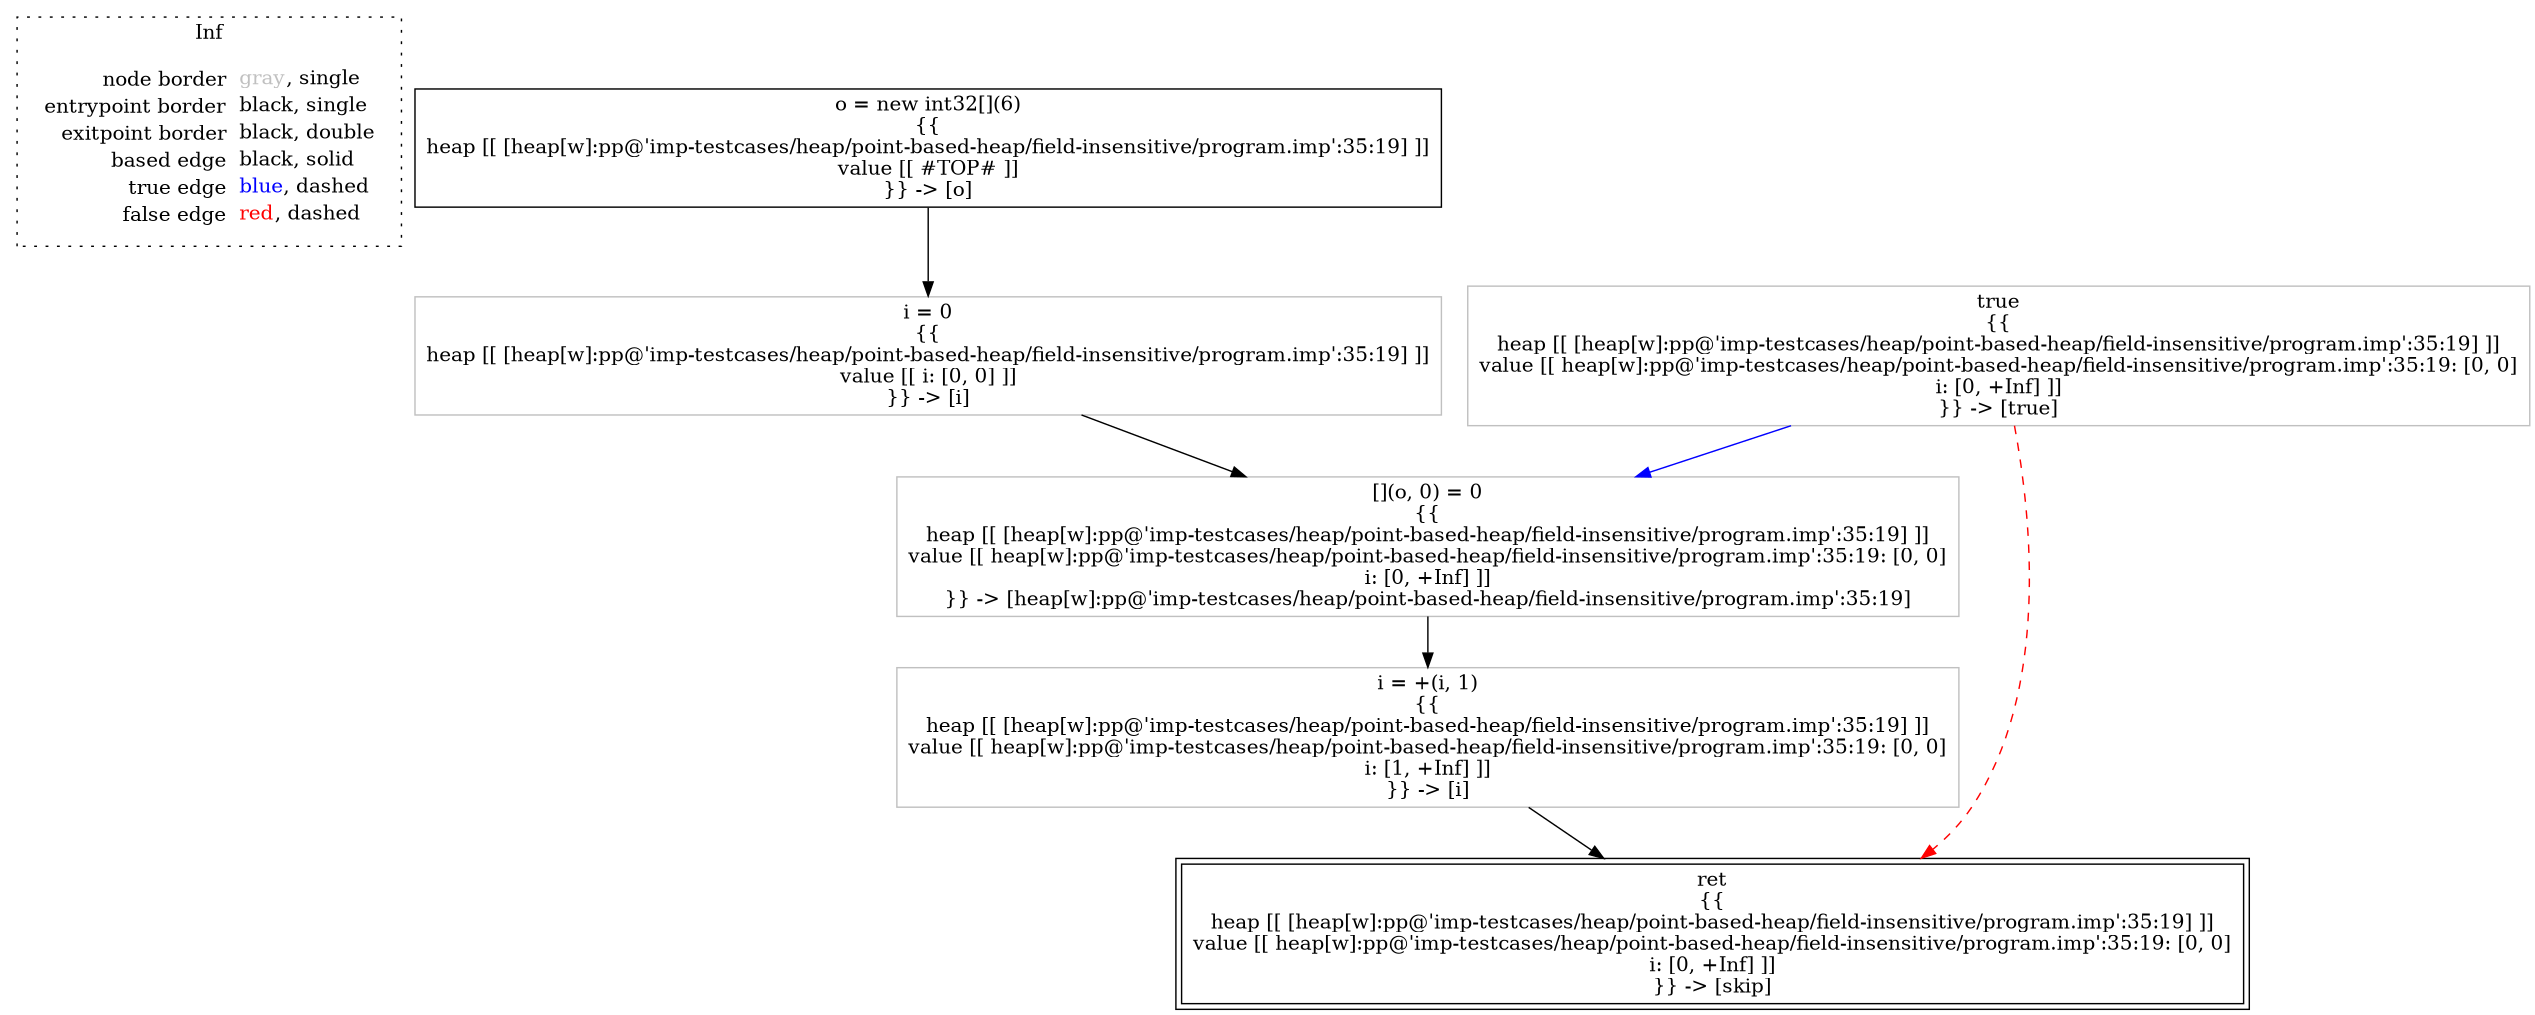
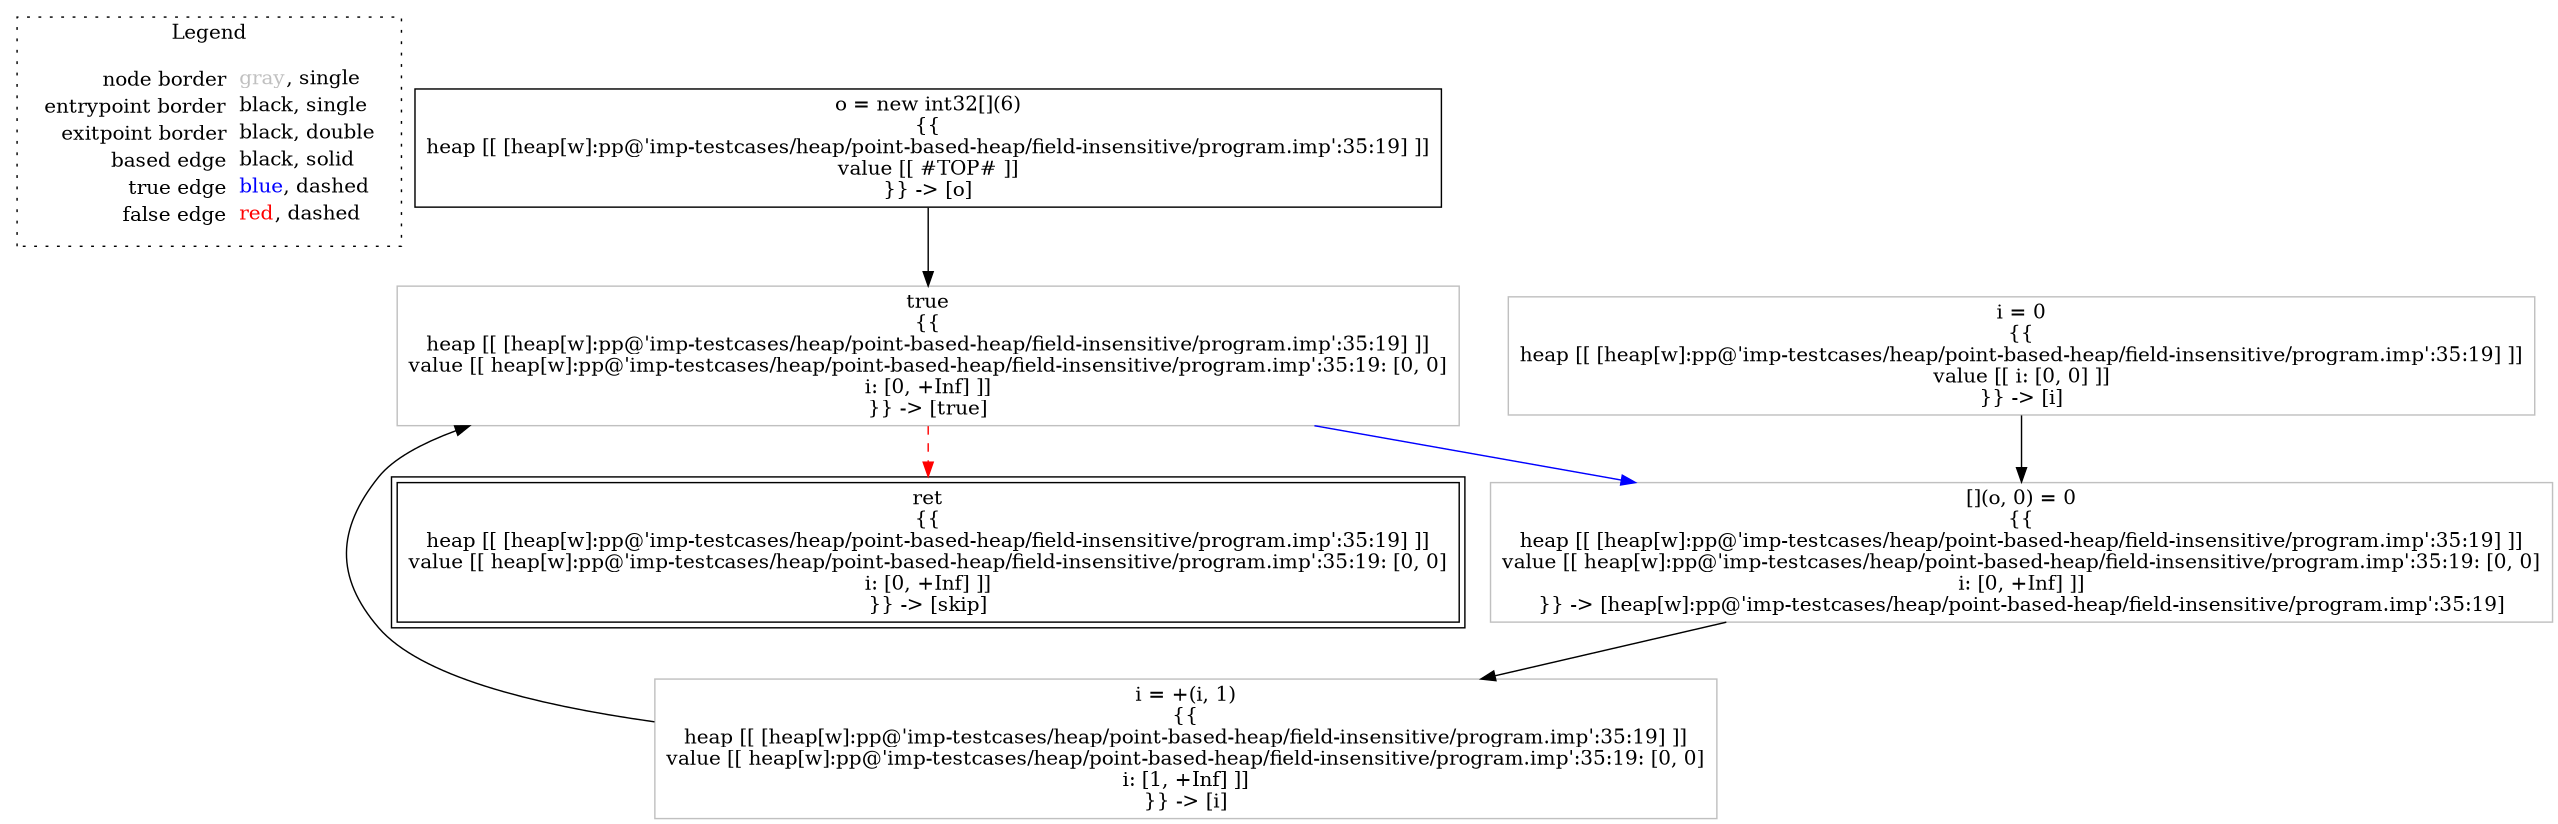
  digraph {
    node [shape=rect color=gray]
    edge [color=black]
    n1 [label=<<table border="0" cellpadding="2" cellspacing="0" cellborder="0"><tr><td align="right">node border&nbsp;</td><td align="left"><font color="gray">gray</font>, single</td></tr><tr><td align="right">entrypoint border&nbsp;</td><td align="left"><font color="black">black</font>, single</td></tr><tr><td align="right">exitpoint border&nbsp;</td><td align="left"><font color="black">black</font>, double</td></tr><tr><td align="right">based edge&nbsp;</td><td align="left"><font color="black">black</font>, solid</td></tr><tr><td align="right">true edge&nbsp;</td><td align="left"><font color="blue">blue</font>, dashed</td></tr><tr><td align="right">false edge&nbsp;</td><td align="left"><font color="red">red</font>, dashed</td></tr></table>> shape=plaintext color=""]
    n2 [color=black label=<o = new int32[](6)<BR/>{{<BR/>heap [[ [heap[w]:pp@'imp-testcases/heap/point-based-heap/field-insensitive/program.imp':35:19] ]]<BR/>value [[ #TOP# ]]<BR/>}} -&gt; [o]>]
    n3 [label=<i = 0<BR/>{{<BR/>heap [[ [heap[w]:pp@'imp-testcases/heap/point-based-heap/field-insensitive/program.imp':35:19] ]]<BR/>value [[ i: [0, 0] ]]<BR/>}} -&gt; [i]>]
    n4 [label=<[](o, 0) = 0<BR/>{{<BR/>heap [[ [heap[w]:pp@'imp-testcases/heap/point-based-heap/field-insensitive/program.imp':35:19] ]]<BR/>value [[ heap[w]:pp@'imp-testcases/heap/point-based-heap/field-insensitive/program.imp':35:19: [0, 0]<BR/>i: [0, +Inf] ]]<BR/>}} -&gt; [heap[w]:pp@'imp-testcases/heap/point-based-heap/field-insensitive/program.imp':35:19]>]
    n5 [label=<i = +(i, 1)<BR/>{{<BR/>heap [[ [heap[w]:pp@'imp-testcases/heap/point-based-heap/field-insensitive/program.imp':35:19] ]]<BR/>value [[ heap[w]:pp@'imp-testcases/heap/point-based-heap/field-insensitive/program.imp':35:19: [0, 0]<BR/>i: [1, +Inf] ]]<BR/>}} -&gt; [i]>]
    n6 [label=<true<BR/>{{<BR/>heap [[ [heap[w]:pp@'imp-testcases/heap/point-based-heap/field-insensitive/program.imp':35:19] ]]<BR/>value [[ heap[w]:pp@'imp-testcases/heap/point-based-heap/field-insensitive/program.imp':35:19: [0, 0]<BR/>i: [0, +Inf] ]]<BR/>}} -&gt; [true]>]
    n7 [color=black label=<ret<BR/>{{<BR/>heap [[ [heap[w]:pp@'imp-testcases/heap/point-based-heap/field-insensitive/program.imp':35:19] ]]<BR/>value [[ heap[w]:pp@'imp-testcases/heap/point-based-heap/field-insensitive/program.imp':35:19: [0, 0]<BR/>i: [0, +Inf] ]]<BR/>}} -&gt; [skip]> peripheries=2]
    subgraph cluster_1 {
-     label=Inf
+     label=Legend
      style=dotted
      n1
    }
-   n2 -> n3
+   n2 -> n6
    n3 -> n4
    n4 -> n5
-   n5 -> n7
+   n5 -> n6
    n6 -> n4 [color=blue style=solid]
    n6 -> n7 [color=red style=dashed]
  }
